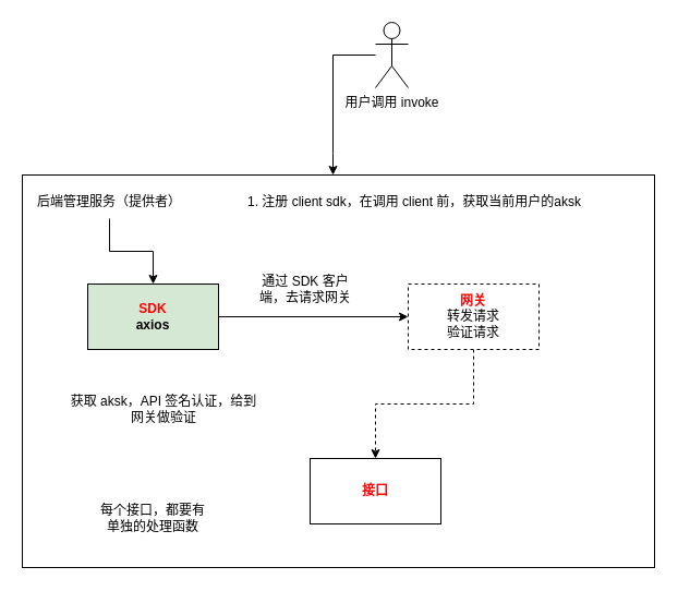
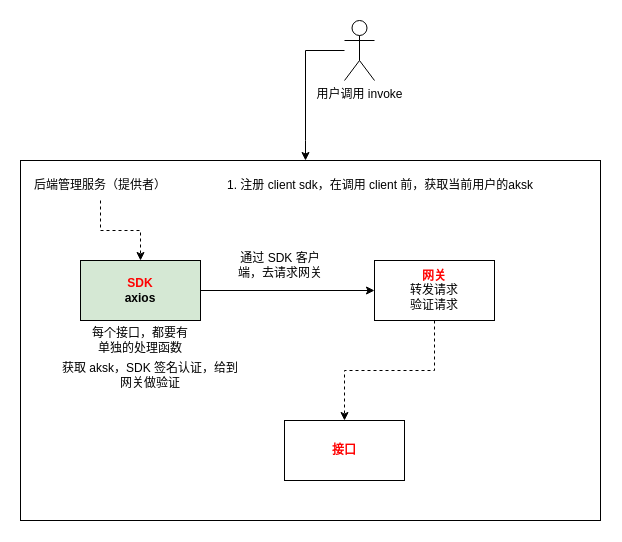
  <mxCell id="0" />
  <mxCell id="1" parent="0" />
  <mxCell id="2" value="" style="rounded=0;whiteSpace=wrap;html=1;" vertex="1" parent="1"><mxGeometry x="20" y="160" width="580" height="360" as="geometry" /></mxCell>
- <mxCell id="3" value="" style="edgeStyle=orthogonalEdgeStyle;rounded=0;orthogonalLoop=1;jettySize=auto;html=1;" edge="1" parent="1" source="4" target="6"><mxGeometry relative="1" as="geometry" /></mxCell>
+ <mxCell id="3" value="" style="edgeStyle=orthogonalEdgeStyle;rounded=0;orthogonalLoop=1;jettySize=auto;html=1;dashed=1;" edge="1" parent="1" source="4" target="6"><mxGeometry relative="1" as="geometry" /></mxCell>
  <mxCell id="4" value="后端管理服务（提供者）" style="text;html=1;align=center;verticalAlign=middle;whiteSpace=wrap;rounded=0;" vertex="1" parent="1"><mxGeometry x="30" y="170" width="140" height="30" as="geometry" /></mxCell>
  <mxCell id="5" value="" style="edgeStyle=orthogonalEdgeStyle;rounded=0;orthogonalLoop=1;jettySize=auto;html=1;entryX=0;entryY=0.5;entryDx=0;entryDy=0;" edge="1" parent="1" source="6" target="8"><mxGeometry relative="1" as="geometry"><mxPoint x="280" y="290" as="targetPoint" /></mxGeometry></mxCell>
  <mxCell id="6" value="&lt;b&gt;&lt;font color=&quot;#ff0000&quot;&gt;SDK&lt;/font&gt;&lt;/b&gt;&lt;div&gt;&lt;b&gt;axios&lt;/b&gt;&lt;/div&gt;" style="rounded=0;whiteSpace=wrap;html=1;fillColor=#d5e8d4;" vertex="1" parent="1"><mxGeometry x="80" y="260" width="120" height="60" as="geometry" /></mxCell>
  <mxCell id="7" value="" style="edgeStyle=orthogonalEdgeStyle;rounded=0;orthogonalLoop=1;jettySize=auto;html=1;dashed=1;" edge="1" parent="1" source="8" target="12"><mxGeometry relative="1" as="geometry" /></mxCell>
- <mxCell id="8" value="&lt;font color=&quot;#ff0000&quot;&gt;&lt;b&gt;网关&lt;/b&gt;&lt;/font&gt;&lt;div&gt;转发请求&lt;/div&gt;&lt;div&gt;验证请求&lt;/div&gt;" style="rounded=0;whiteSpace=wrap;html=1;dashed=1;" vertex="1" parent="1"><mxGeometry x="374" y="260" width="120" height="60" as="geometry" /></mxCell>
+ <mxCell id="8" value="&lt;font color=&quot;#ff0000&quot;&gt;&lt;b&gt;网关&lt;/b&gt;&lt;/font&gt;&lt;div&gt;转发请求&lt;/div&gt;&lt;div&gt;验证请求&lt;/div&gt;" style="rounded=0;whiteSpace=wrap;html=1;" vertex="1" parent="1"><mxGeometry x="374" y="260" width="120" height="60" as="geometry" /></mxCell>
  <mxCell id="9" value="" style="edgeStyle=orthogonalEdgeStyle;rounded=0;orthogonalLoop=1;jettySize=auto;html=1;" edge="1" parent="1" source="10" target="2"><mxGeometry relative="1" as="geometry"><Array as="points"><mxPoint x="305" y="140" /><mxPoint x="305" y="140" /></Array></mxGeometry></mxCell>
  <mxCell id="10" value="用户调用 invoke" style="shape=umlActor;verticalLabelPosition=bottom;verticalAlign=top;html=1;outlineConnect=0;" vertex="1" parent="1"><mxGeometry x="344" y="20" width="30" height="60" as="geometry" /></mxCell>
  <mxCell id="11" value="通过 SDK 客户端，去请求网关" style="text;html=1;align=center;verticalAlign=middle;whiteSpace=wrap;rounded=0;" vertex="1" parent="1"><mxGeometry x="230" y="250" width="100" height="30" as="geometry" /></mxCell>
  <mxCell id="12" value="&lt;b&gt;&lt;font color=&quot;#ff0000&quot;&gt;接口&lt;/font&gt;&lt;/b&gt;" style="rounded=0;whiteSpace=wrap;html=1;" vertex="1" parent="1"><mxGeometry x="284" y="420" width="120" height="60" as="geometry" /></mxCell>
- <mxCell id="13" value="每个接口，都要有单独的处理函数" style="text;html=1;align=center;verticalAlign=middle;whiteSpace=wrap;rounded=0;" vertex="1" parent="1"><mxGeometry x="90" y="460" width="100" height="30" as="geometry" /></mxCell>
+ <mxCell id="13" value="每个接口，都要有单独的处理函数" style="text;html=1;align=center;verticalAlign=middle;whiteSpace=wrap;rounded=0;" vertex="1" parent="1"><mxGeometry x="90" y="325" width="100" height="30" as="geometry" /></mxCell>
  <mxCell id="14" value="1. 注册 client sdk，在调用 client 前，获取当前用户的aksk" style="text;html=1;align=center;verticalAlign=middle;whiteSpace=wrap;rounded=0;" vertex="1" parent="1"><mxGeometry x="220" y="170" width="320" height="30" as="geometry" /></mxCell>
- <mxCell id="15" value="获取 aksk，API 签名认证，给到网关做验证" style="text;html=1;align=center;verticalAlign=middle;whiteSpace=wrap;rounded=0;" vertex="1" parent="1"><mxGeometry x="60" y="360" width="180" height="30" as="geometry" /></mxCell>
+ <mxCell id="15" value="获取 aksk，SDK 签名认证，给到网关做验证" style="text;html=1;align=center;verticalAlign=middle;whiteSpace=wrap;rounded=0;" vertex="1" parent="1"><mxGeometry x="60" y="360" width="180" height="30" as="geometry" /></mxCell>
